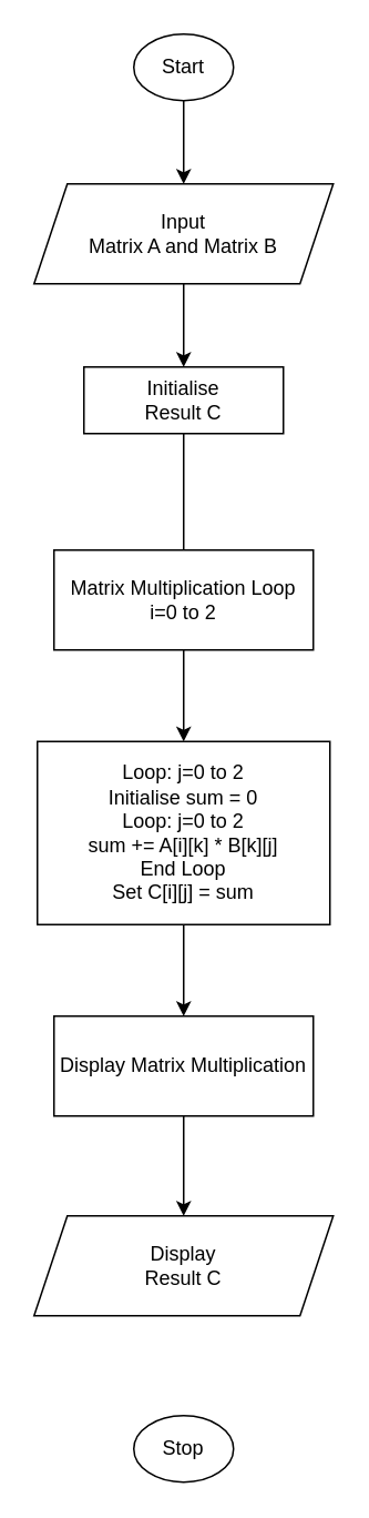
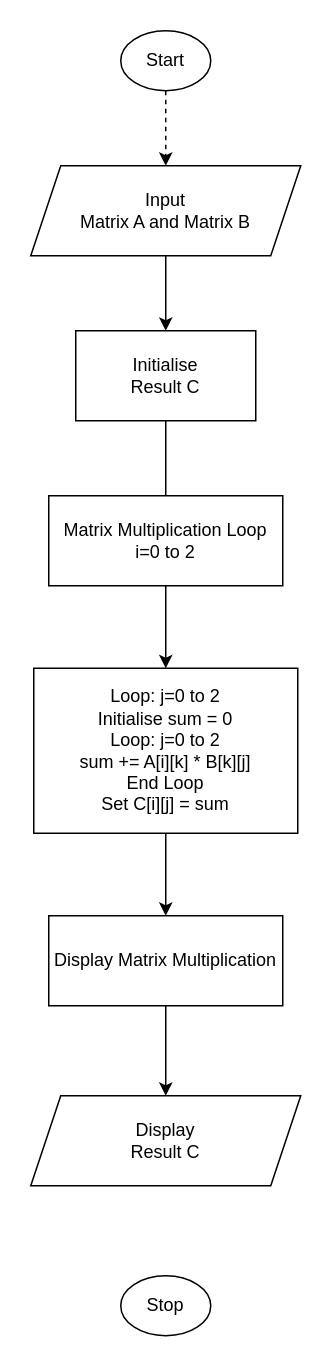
  <mxCell id="0" />
  <mxCell id="1" parent="0" />
- <mxCell id="2" style="edgeStyle=orthogonalEdgeStyle;rounded=0;orthogonalLoop=1;jettySize=auto;html=1;entryX=0.5;entryY=0;entryDx=0;entryDy=0;" edge="1" parent="1" source="3" target="5"><mxGeometry relative="1" as="geometry" /></mxCell>
+ <mxCell id="2" style="edgeStyle=orthogonalEdgeStyle;rounded=0;orthogonalLoop=1;jettySize=auto;html=1;entryX=0.5;entryY=0;entryDx=0;entryDy=0;dashed=1;" edge="1" parent="1" source="3" target="5"><mxGeometry relative="1" as="geometry" /></mxCell>
  <mxCell id="3" value="Start" style="ellipse;whiteSpace=wrap;html=1;" vertex="1" parent="1"><mxGeometry x="80" y="20" width="60" height="40" as="geometry" /></mxCell>
  <mxCell id="4" style="edgeStyle=orthogonalEdgeStyle;rounded=0;orthogonalLoop=1;jettySize=auto;html=1;" edge="1" parent="1" source="5" target="7"><mxGeometry relative="1" as="geometry" /></mxCell>
  <mxCell id="5" value="Input&lt;br&gt;Matrix A and Matrix B" style="shape=parallelogram;perimeter=parallelogramPerimeter;whiteSpace=wrap;html=1;fixedSize=1;" vertex="1" parent="1"><mxGeometry x="20" y="110" width="180" height="60" as="geometry" /></mxCell>
  <mxCell id="6" style="edgeStyle=orthogonalEdgeStyle;rounded=0;orthogonalLoop=1;jettySize=auto;html=1;entryX=0.5;entryY=0;entryDx=0;entryDy=0;endArrow=none;" edge="1" parent="1" source="7" target="9"><mxGeometry relative="1" as="geometry" /></mxCell>
- <mxCell id="7" value="Initialise&lt;br&gt;Result C" style="rounded=0;whiteSpace=wrap;html=1;" vertex="1" parent="1"><mxGeometry x="50" y="220" width="120" height="40" as="geometry" /></mxCell>
+ <mxCell id="7" value="Initialise&lt;br&gt;Result C" style="rounded=0;whiteSpace=wrap;html=1;" vertex="1" parent="1"><mxGeometry x="50" y="220" width="120" height="60" as="geometry" /></mxCell>
  <mxCell id="8" style="edgeStyle=orthogonalEdgeStyle;rounded=0;orthogonalLoop=1;jettySize=auto;html=1;entryX=0.5;entryY=0;entryDx=0;entryDy=0;" edge="1" parent="1" source="9" target="11"><mxGeometry relative="1" as="geometry" /></mxCell>
  <mxCell id="9" value="Matrix Multiplication Loop&lt;br&gt;i=0 to 2" style="rounded=0;whiteSpace=wrap;html=1;" vertex="1" parent="1"><mxGeometry x="32" y="330" width="156" height="60" as="geometry" /></mxCell>
  <mxCell id="10" style="edgeStyle=orthogonalEdgeStyle;rounded=0;orthogonalLoop=1;jettySize=auto;html=1;" edge="1" parent="1" source="11" target="13"><mxGeometry relative="1" as="geometry" /></mxCell>
  <mxCell id="11" value="Loop: j=0 to 2&lt;br&gt;Initialise sum = 0&lt;br&gt;Loop: j=0 to 2&lt;br&gt;sum += A[i][k] * B[k][j]&lt;br&gt;End Loop&lt;br&gt;Set C[i][j] = sum" style="rounded=0;whiteSpace=wrap;html=1;" vertex="1" parent="1"><mxGeometry x="22" y="445" width="176" height="110" as="geometry" /></mxCell>
  <mxCell id="12" style="edgeStyle=orthogonalEdgeStyle;rounded=0;orthogonalLoop=1;jettySize=auto;html=1;" edge="1" parent="1" source="13" target="14"><mxGeometry relative="1" as="geometry" /></mxCell>
  <mxCell id="13" value="Display Matrix Multiplication" style="rounded=0;whiteSpace=wrap;html=1;" vertex="1" parent="1"><mxGeometry x="32" y="610" width="156" height="60" as="geometry" /></mxCell>
  <mxCell id="14" value="Display&lt;br&gt;Result C" style="shape=parallelogram;perimeter=parallelogramPerimeter;whiteSpace=wrap;html=1;fixedSize=1;" vertex="1" parent="1"><mxGeometry x="20" y="730" width="180" height="60" as="geometry" /></mxCell>
  <mxCell id="15" value="Stop" style="ellipse;whiteSpace=wrap;html=1;" vertex="1" parent="1"><mxGeometry x="80" y="850" width="60" height="40" as="geometry" /></mxCell>
